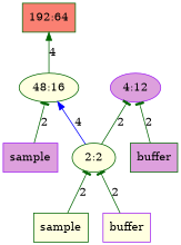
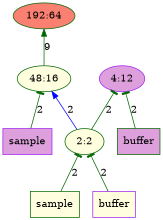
  digraph {
    rankdir=BT
    node [color=darkgreen fillcolor=lightyellow style=filled]
    edge [arrowhead=tee color=darkgreen]
-   n1 [fillcolor=salmon label="192:64" shape=box]
+   n1 [fillcolor=salmon label="192:64"]
    n2 [label="48:16"]
    n3 [color=purple fillcolor=plum label=sample shape=box]
    n4 [fillcolor=plum label=buffer shape=box]
    n5 [color=purple fillcolor=plum label="4:12"]
    n6 [label="2:2"]
    n7 [label=sample shape=box]
    n8 [color=purple label=buffer shape=box]
-   n2 -> n1 [arrowhead=normal label=4]
+   n2 -> n1 [arrowhead=normal label=9]
    n3 -> n2 [label=2]
    n4 -> n5 [label=2]
-   n6 -> n2 [arrowhead=normal color=blue label=4]
+   n6 -> n2 [arrowhead=normal color=blue label=2]
    n6 -> n5 [label=2]
    n7 -> n6 [label=2]
    n8 -> n6 [label=2]
  }
